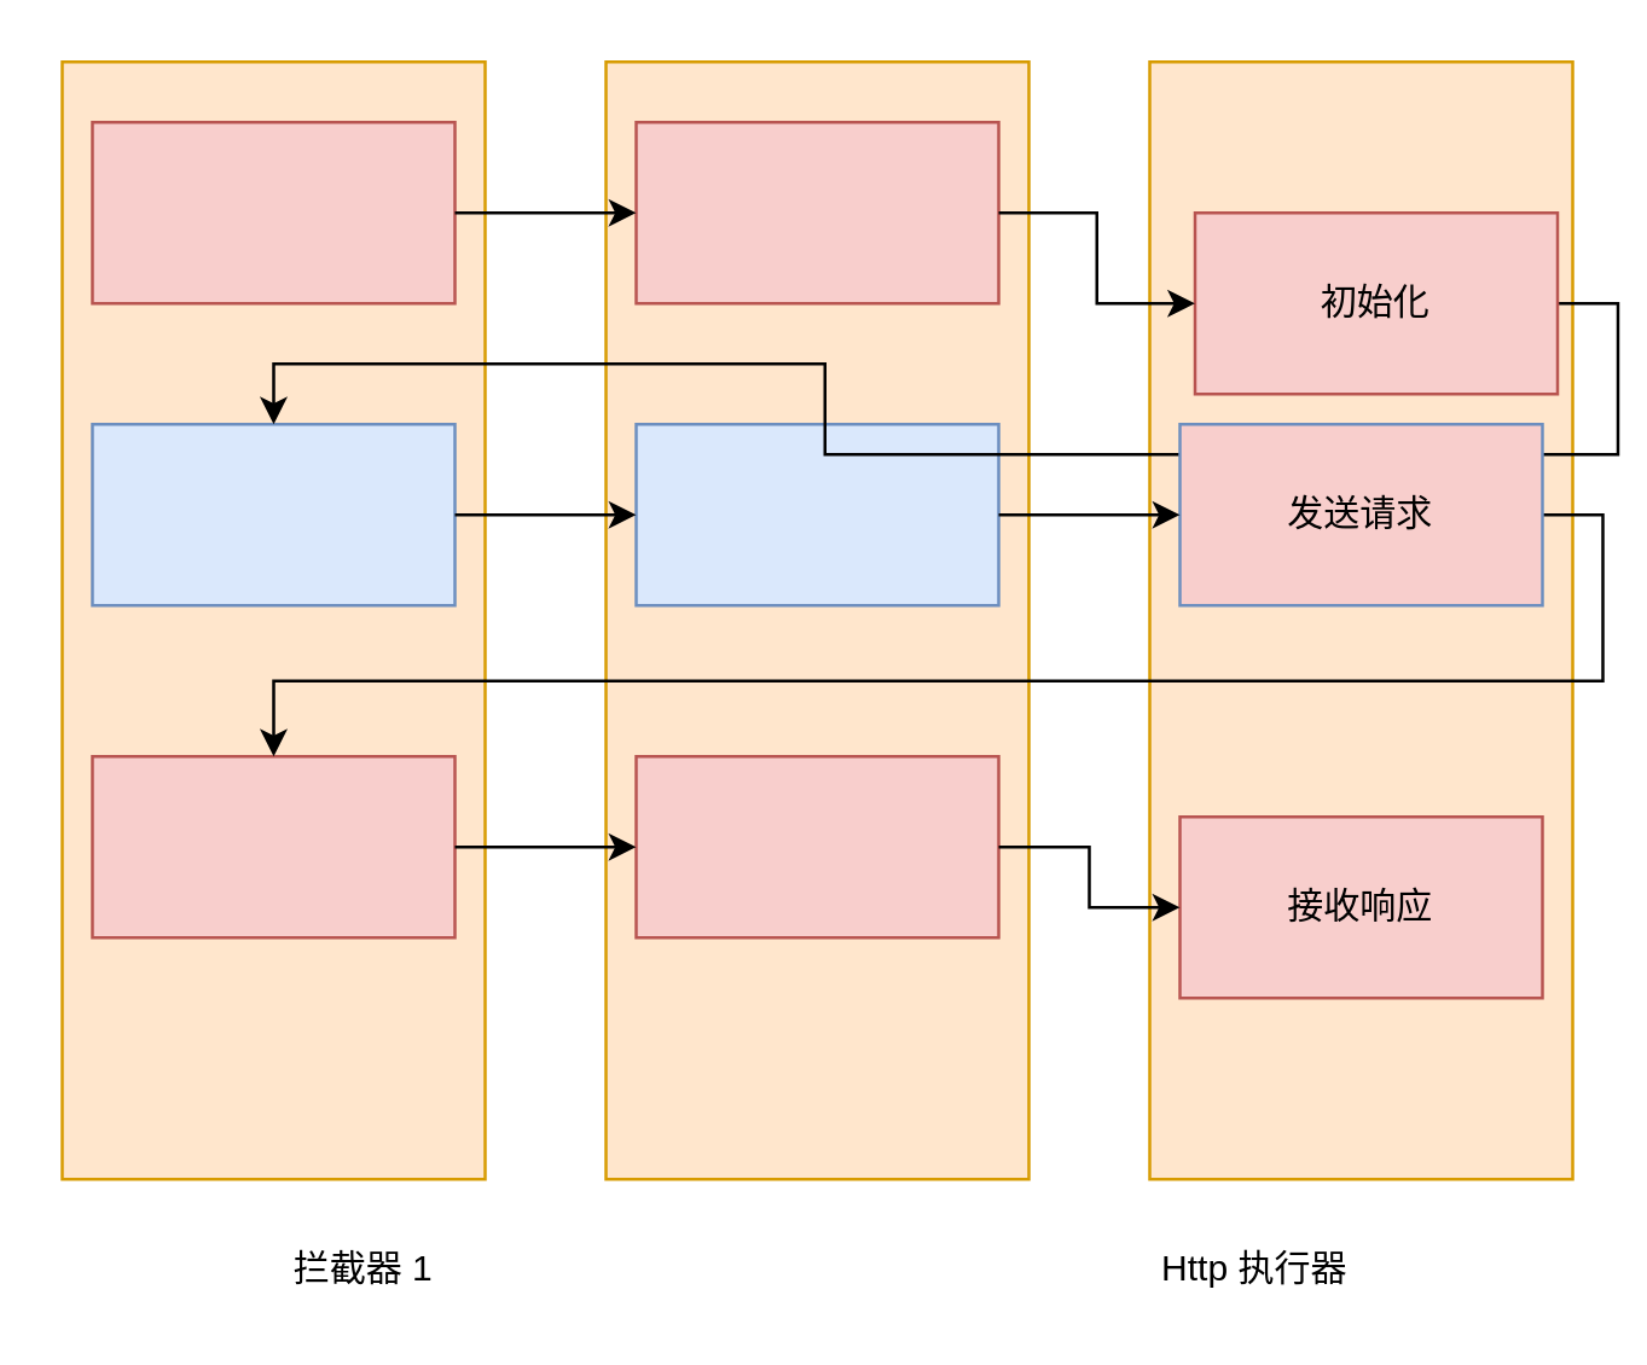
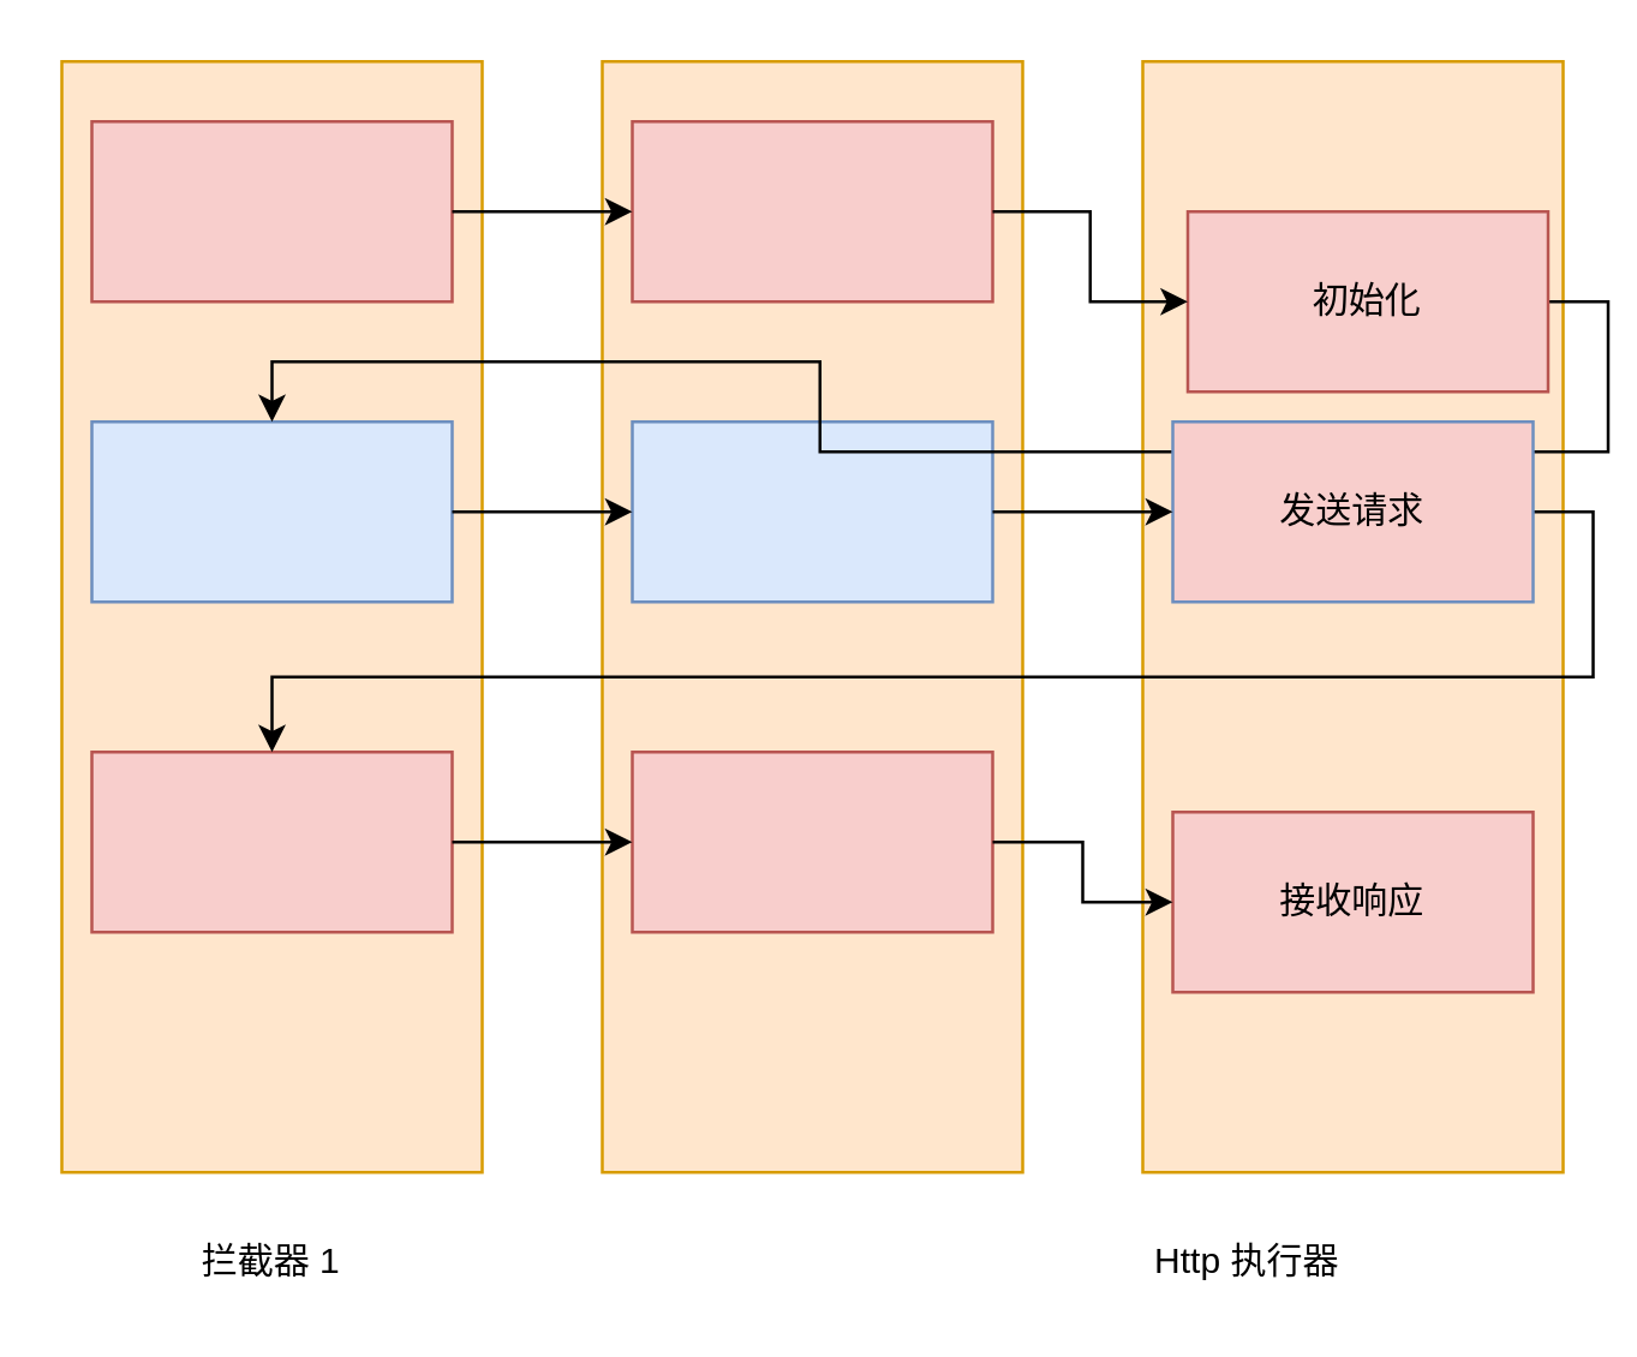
  <mxCell id="0" />
  <mxCell id="1" parent="0" />
  <mxCell id="2" value="" style="rounded=0;whiteSpace=wrap;html=1;fillColor=#ffe6cc;strokeColor=#d79b00;" vertex="1" parent="1"><mxGeometry x="20" y="20" width="140" height="370" as="geometry" /></mxCell>
  <mxCell id="3" value="" style="rounded=0;whiteSpace=wrap;html=1;fillColor=#f8cecc;strokeColor=#b85450;" vertex="1" parent="1"><mxGeometry x="30" y="40" width="120" height="60" as="geometry" /></mxCell>
  <mxCell id="4" value="" style="rounded=0;whiteSpace=wrap;html=1;fillColor=#dae8fc;strokeColor=#6c8ebf;" vertex="1" parent="1"><mxGeometry x="30" y="140" width="120" height="60" as="geometry" /></mxCell>
  <mxCell id="5" value="" style="rounded=0;whiteSpace=wrap;html=1;fillColor=#f8cecc;strokeColor=#b85450;" vertex="1" parent="1"><mxGeometry x="30" y="250" width="120" height="60" as="geometry" /></mxCell>
  <mxCell id="6" value="" style="rounded=0;whiteSpace=wrap;html=1;fillColor=#ffe6cc;strokeColor=#d79b00;" vertex="1" parent="1"><mxGeometry x="200" y="20" width="140" height="370" as="geometry" /></mxCell>
  <mxCell id="7" value="" style="rounded=0;whiteSpace=wrap;html=1;fillColor=#f8cecc;strokeColor=#b85450;" vertex="1" parent="1"><mxGeometry x="210" y="40" width="120" height="60" as="geometry" /></mxCell>
  <mxCell id="8" value="" style="rounded=0;whiteSpace=wrap;html=1;fillColor=#dae8fc;strokeColor=#6c8ebf;" vertex="1" parent="1"><mxGeometry x="210" y="140" width="120" height="60" as="geometry" /></mxCell>
  <mxCell id="9" value="" style="rounded=0;whiteSpace=wrap;html=1;fillColor=#f8cecc;strokeColor=#b85450;" vertex="1" parent="1"><mxGeometry x="210" y="250" width="120" height="60" as="geometry" /></mxCell>
  <mxCell id="10" value="" style="rounded=0;whiteSpace=wrap;html=1;fillColor=#ffe6cc;strokeColor=#d79b00;" vertex="1" parent="1"><mxGeometry x="380" y="20" width="140" height="370" as="geometry" /></mxCell>
  <mxCell id="11" style="edgeStyle=orthogonalEdgeStyle;rounded=0;orthogonalLoop=1;jettySize=auto;html=1;exitX=1;exitY=0.5;exitDx=0;exitDy=0;entryX=0.5;entryY=0;entryDx=0;entryDy=0;" edge="1" parent="1" source="12" target="4"><mxGeometry relative="1" as="geometry" /></mxCell>
  <mxCell id="12" value="初始化" style="rounded=0;whiteSpace=wrap;html=1;fillColor=#f8cecc;strokeColor=#b85450;" vertex="1" parent="1"><mxGeometry x="395" y="70" width="120" height="60" as="geometry" /></mxCell>
  <mxCell id="13" style="edgeStyle=orthogonalEdgeStyle;rounded=0;orthogonalLoop=1;jettySize=auto;html=1;exitX=1;exitY=0.5;exitDx=0;exitDy=0;entryX=0.5;entryY=0;entryDx=0;entryDy=0;" edge="1" parent="1" source="14" target="5"><mxGeometry relative="1" as="geometry" /></mxCell>
  <mxCell id="14" value="发送请求" style="rounded=0;whiteSpace=wrap;html=1;fillColor=#f8cecc;strokeColor=#6c8ebf;" vertex="1" parent="1"><mxGeometry x="390" y="140" width="120" height="60" as="geometry" /></mxCell>
  <mxCell id="15" value="接收响应" style="rounded=0;whiteSpace=wrap;html=1;fillColor=#f8cecc;strokeColor=#b85450;" vertex="1" parent="1"><mxGeometry x="390" y="270" width="120" height="60" as="geometry" /></mxCell>
  <mxCell id="16" style="edgeStyle=orthogonalEdgeStyle;rounded=0;orthogonalLoop=1;jettySize=auto;html=1;exitX=1;exitY=0.5;exitDx=0;exitDy=0;entryX=0;entryY=0.5;entryDx=0;entryDy=0;" edge="1" parent="1" source="7" target="12"><mxGeometry relative="1" as="geometry" /></mxCell>
  <mxCell id="17" style="edgeStyle=orthogonalEdgeStyle;rounded=0;orthogonalLoop=1;jettySize=auto;html=1;exitX=1;exitY=0.5;exitDx=0;exitDy=0;entryX=0;entryY=0.5;entryDx=0;entryDy=0;" edge="1" parent="1" source="3" target="7"><mxGeometry relative="1" as="geometry" /></mxCell>
  <mxCell id="18" value="Http 执行器" style="text;html=1;strokeColor=none;fillColor=none;align=center;verticalAlign=middle;whiteSpace=wrap;rounded=0;" vertex="1" parent="1"><mxGeometry x="380" y="410" width="70" height="20" as="geometry" /></mxCell>
  <mxCell id="19" style="edgeStyle=orthogonalEdgeStyle;rounded=0;orthogonalLoop=1;jettySize=auto;html=1;exitX=1;exitY=0.5;exitDx=0;exitDy=0;entryX=0;entryY=0.5;entryDx=0;entryDy=0;" edge="1" parent="1" source="4" target="8"><mxGeometry relative="1" as="geometry" /></mxCell>
  <mxCell id="20" style="edgeStyle=orthogonalEdgeStyle;rounded=0;orthogonalLoop=1;jettySize=auto;html=1;exitX=1;exitY=0.5;exitDx=0;exitDy=0;entryX=0;entryY=0.5;entryDx=0;entryDy=0;" edge="1" parent="1" source="8" target="14"><mxGeometry relative="1" as="geometry" /></mxCell>
  <mxCell id="21" style="edgeStyle=orthogonalEdgeStyle;rounded=0;orthogonalLoop=1;jettySize=auto;html=1;exitX=1;exitY=0.5;exitDx=0;exitDy=0;entryX=0;entryY=0.5;entryDx=0;entryDy=0;" edge="1" parent="1" source="5" target="9"><mxGeometry relative="1" as="geometry" /></mxCell>
  <mxCell id="22" style="edgeStyle=orthogonalEdgeStyle;rounded=0;orthogonalLoop=1;jettySize=auto;html=1;exitX=1;exitY=0.5;exitDx=0;exitDy=0;entryX=0;entryY=0.5;entryDx=0;entryDy=0;" edge="1" parent="1" source="9" target="15"><mxGeometry relative="1" as="geometry" /></mxCell>
- <mxCell id="23" value="拦截器 1" style="text;html=1;strokeColor=none;fillColor=none;align=center;verticalAlign=middle;whiteSpace=wrap;rounded=0;" vertex="1" parent="1"><mxGeometry x="85" y="410" width="70" height="20" as="geometry" /></mxCell>
+ <mxCell id="23" value="拦截器 1" style="text;html=1;strokeColor=none;fillColor=none;align=center;verticalAlign=middle;whiteSpace=wrap;rounded=0;" vertex="1" parent="1"><mxGeometry x="55" y="410" width="70" height="20" as="geometry" /></mxCell>
